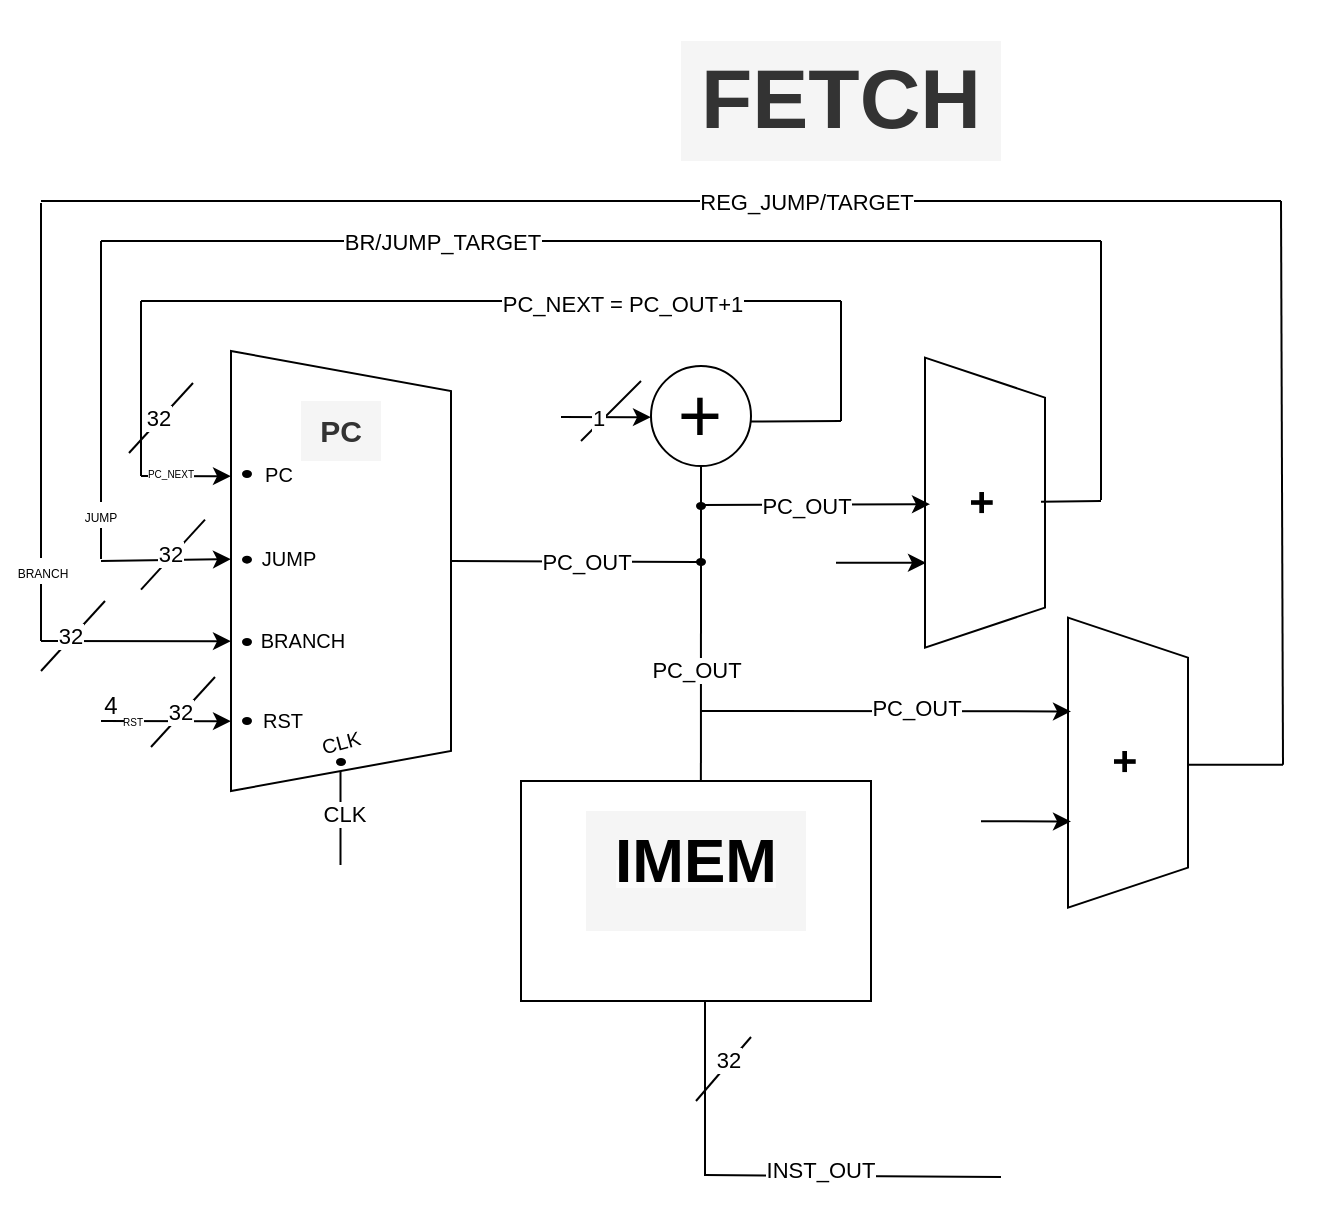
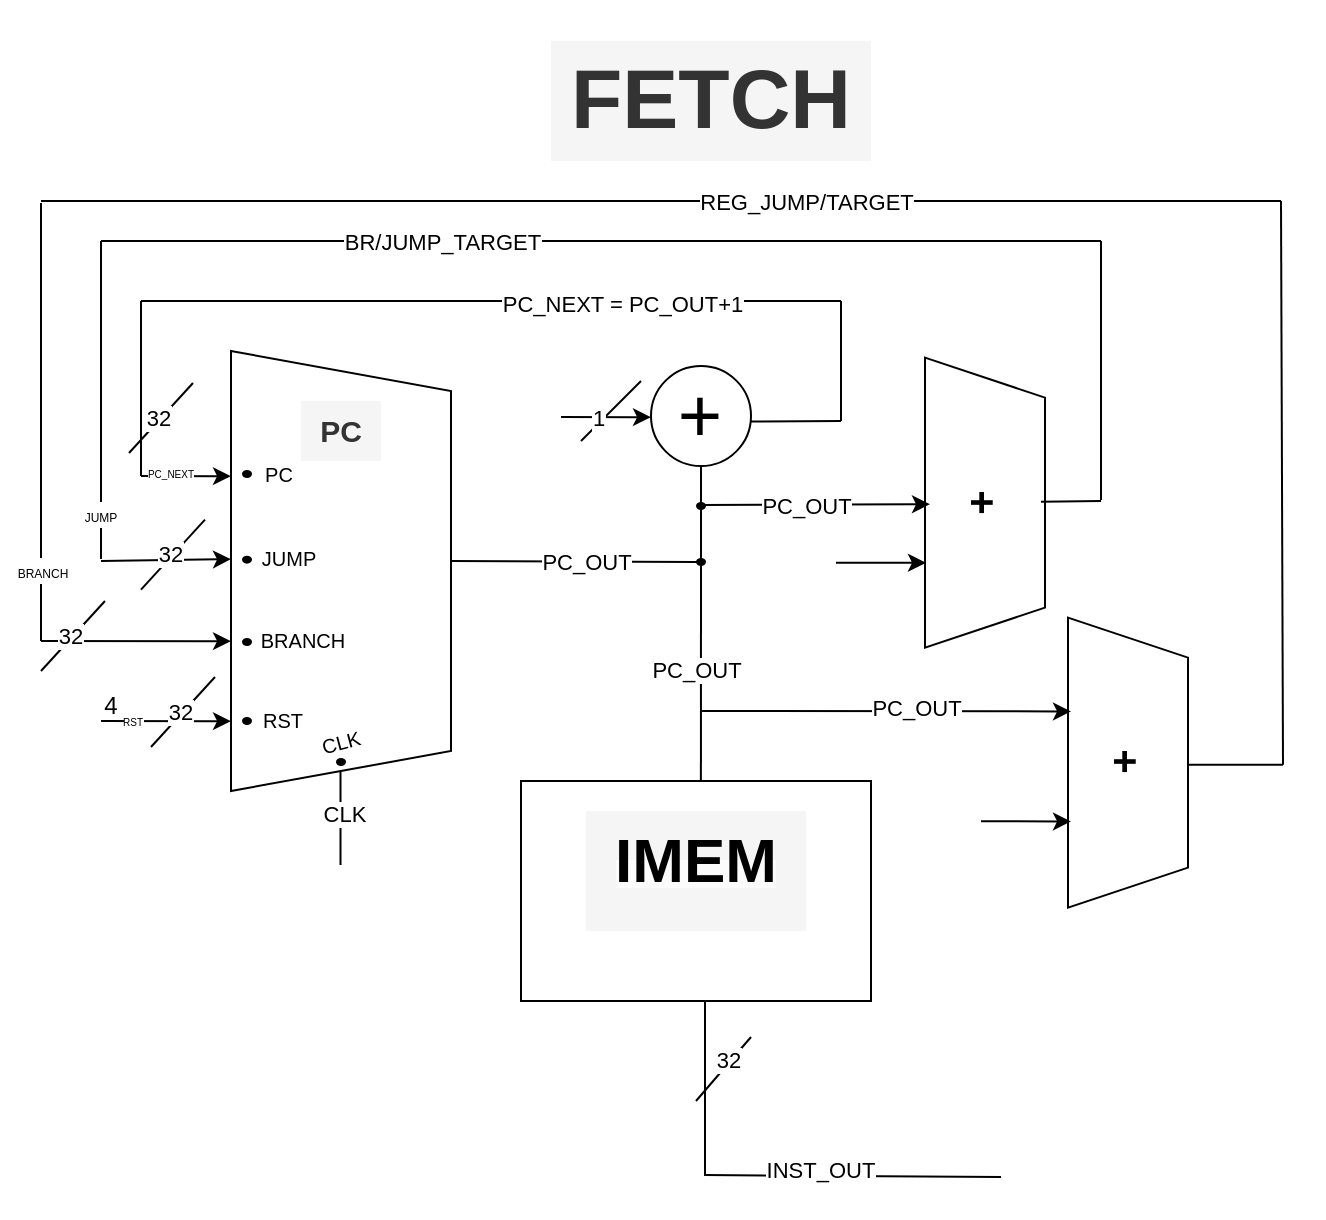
  <mxCell id="0" />
  <mxCell id="1" parent="0" />
- <mxCell id="2" value="&lt;b&gt;&lt;font style=&quot;font-size: 42px;&quot;&gt;FETCH&lt;/font&gt;&lt;/b&gt;" style="text;html=1;align=center;verticalAlign=middle;resizable=0;points=[];autosize=1;strokeColor=none;fillColor=#f5f5f5;fontColor=#333333;" vertex="1" parent="1"><mxGeometry x="340" y="20" width="160" height="60" as="geometry" /></mxCell>
+ <mxCell id="2" value="&lt;b&gt;&lt;font style=&quot;font-size: 42px;&quot;&gt;FETCH&lt;/font&gt;&lt;/b&gt;" style="text;html=1;align=center;verticalAlign=middle;resizable=0;points=[];autosize=1;strokeColor=none;fillColor=#f5f5f5;fontColor=#333333;" vertex="1" parent="1"><mxGeometry x="275" y="20" width="160" height="60" as="geometry" /></mxCell>
  <mxCell id="3" value="" style="group" vertex="1" connectable="0" parent="1"><mxGeometry x="20" y="100" width="621" height="488" as="geometry" /></mxCell>
  <mxCell id="4" value="" style="shape=trapezoid;perimeter=trapezoidPerimeter;whiteSpace=wrap;html=1;fixedSize=1;rotation=90;" vertex="1" parent="3"><mxGeometry x="40" y="130" width="220" height="110" as="geometry" /></mxCell>
  <mxCell id="5" value="&lt;b style=&quot;font-size: 15px;&quot;&gt;&lt;font style=&quot;font-size: 15px;&quot;&gt;PC&lt;/font&gt;&lt;/b&gt;" style="text;html=1;align=center;verticalAlign=middle;resizable=0;points=[];autosize=1;strokeColor=none;fillColor=#f5f5f5;fontColor=#333333;fontSize=15;" vertex="1" parent="3"><mxGeometry x="130" y="100" width="40" height="30" as="geometry" /></mxCell>
  <mxCell id="6" value="" style="rounded=0;whiteSpace=wrap;html=1;" vertex="1" parent="3"><mxGeometry x="240" y="290" width="175" height="110" as="geometry" /></mxCell>
  <mxCell id="7" value="&lt;b style=&quot;forced-color-adjust: none; color: rgb(0, 0, 0); font-family: Helvetica; font-size: 12px; font-style: normal; font-variant-ligatures: normal; font-variant-caps: normal; letter-spacing: normal; orphans: 2; text-indent: 0px; text-transform: none; widows: 2; word-spacing: 0px; -webkit-text-stroke-width: 0px; white-space: normal; background-color: rgb(251, 251, 251); text-decoration-thickness: initial; text-decoration-style: initial; text-decoration-color: initial;&quot;&gt;&lt;font style=&quot;forced-color-adjust: none; font-size: 31px;&quot;&gt;IMEM&lt;/font&gt;&lt;/b&gt;" style="text;whiteSpace=wrap;html=1;fillColor=#f5f5f5;fontColor=#333333;strokeColor=none;align=center;" vertex="1" parent="3"><mxGeometry x="272.5" y="305" width="110" height="60" as="geometry" /></mxCell>
  <mxCell id="8" value="&lt;font size=&quot;1&quot; style=&quot;&quot;&gt;&lt;b style=&quot;font-size: 21px;&quot;&gt;+&lt;/b&gt;&lt;/font&gt;" style="shape=trapezoid;perimeter=trapezoidPerimeter;whiteSpace=wrap;html=1;fixedSize=1;rotation=90;" vertex="1" parent="3"><mxGeometry x="399.5" y="120.82" width="145" height="60" as="geometry" /></mxCell>
  <mxCell id="9" value="&lt;b style=&quot;font-size: 21px;&quot;&gt;+&lt;/b&gt;" style="shape=trapezoid;perimeter=trapezoidPerimeter;whiteSpace=wrap;html=1;fixedSize=1;rotation=90;" vertex="1" parent="3"><mxGeometry x="471" y="250.82" width="145" height="60" as="geometry" /></mxCell>
  <mxCell id="10" value="" style="endArrow=none;html=1;rounded=0;" edge="1" parent="3" source="14"><mxGeometry width="50" height="50" relative="1" as="geometry"><mxPoint x="205" y="180" as="sourcePoint" /><mxPoint x="330" y="180" as="targetPoint" /></mxGeometry></mxCell>
  <mxCell id="11" value="" style="endArrow=none;html=1;rounded=0;" edge="1" parent="3" source="16"><mxGeometry width="50" height="50" relative="1" as="geometry"><mxPoint x="330" y="180" as="sourcePoint" /><mxPoint x="329.71" y="100" as="targetPoint" /></mxGeometry></mxCell>
  <mxCell id="12" value="" style="endArrow=none;html=1;rounded=0;" edge="1" parent="3" target="14"><mxGeometry width="50" height="50" relative="1" as="geometry"><mxPoint x="205" y="180" as="sourcePoint" /><mxPoint x="330" y="180" as="targetPoint" /></mxGeometry></mxCell>
  <mxCell id="13" value="PC_OUT" style="edgeLabel;html=1;align=center;verticalAlign=middle;resizable=0;points=[];" vertex="1" connectable="0" parent="12"><mxGeometry x="0.104" relative="1" as="geometry"><mxPoint as="offset" /></mxGeometry></mxCell>
  <mxCell id="14" value="" style="ellipse;whiteSpace=wrap;html=1;fillColor=#000000;" vertex="1" parent="3"><mxGeometry x="328" y="179" width="4" height="3" as="geometry" /></mxCell>
  <mxCell id="15" value="" style="endArrow=none;html=1;rounded=0;" edge="1" parent="3" target="16"><mxGeometry width="50" height="50" relative="1" as="geometry"><mxPoint x="330" y="180" as="sourcePoint" /><mxPoint x="329.71" y="100" as="targetPoint" /></mxGeometry></mxCell>
  <mxCell id="16" value="&lt;font style=&quot;font-size: 38px;&quot;&gt;+&lt;/font&gt;" style="ellipse;whiteSpace=wrap;html=1;aspect=fixed;" vertex="1" parent="3"><mxGeometry x="305" y="82.5" width="50" height="50" as="geometry" /></mxCell>
  <mxCell id="17" value="" style="endArrow=classic;html=1;rounded=0;" edge="1" parent="3"><mxGeometry width="50" height="50" relative="1" as="geometry"><mxPoint x="260" y="108" as="sourcePoint" /><mxPoint x="305" y="108.08" as="targetPoint" /></mxGeometry></mxCell>
  <mxCell id="18" value="" style="endArrow=none;html=1;rounded=0;" edge="1" parent="3"><mxGeometry width="50" height="50" relative="1" as="geometry"><mxPoint x="270" y="120" as="sourcePoint" /><mxPoint x="300" y="90" as="targetPoint" /></mxGeometry></mxCell>
  <mxCell id="19" value="1" style="edgeLabel;html=1;align=center;verticalAlign=middle;resizable=0;points=[];" vertex="1" connectable="0" parent="18"><mxGeometry x="0.43" y="-1" relative="1" as="geometry"><mxPoint x="-13" y="9" as="offset" /></mxGeometry></mxCell>
  <mxCell id="20" value="" style="endArrow=none;html=1;rounded=0;" edge="1" parent="3"><mxGeometry width="50" height="50" relative="1" as="geometry"><mxPoint x="50" y="137.5" as="sourcePoint" /><mxPoint x="50" y="50" as="targetPoint" /></mxGeometry></mxCell>
  <mxCell id="21" value="" style="endArrow=none;html=1;rounded=0;" edge="1" parent="3"><mxGeometry width="50" height="50" relative="1" as="geometry"><mxPoint x="400" y="110" as="sourcePoint" /><mxPoint x="400" y="50" as="targetPoint" /></mxGeometry></mxCell>
  <mxCell id="22" value="" style="endArrow=none;html=1;rounded=0;" edge="1" parent="3"><mxGeometry width="50" height="50" relative="1" as="geometry"><mxPoint x="50" y="50" as="sourcePoint" /><mxPoint x="400" y="50" as="targetPoint" /></mxGeometry></mxCell>
  <mxCell id="23" value="PC_NEXT = PC_OUT+1" style="edgeLabel;html=1;align=center;verticalAlign=middle;resizable=0;points=[];" vertex="1" connectable="0" parent="22"><mxGeometry x="0.712" y="-1" relative="1" as="geometry"><mxPoint x="-60" as="offset" /></mxGeometry></mxCell>
  <mxCell id="24" value="" style="endArrow=none;html=1;rounded=0;" edge="1" parent="3"><mxGeometry width="50" height="50" relative="1" as="geometry"><mxPoint x="355" y="110.26" as="sourcePoint" /><mxPoint x="400" y="110" as="targetPoint" /></mxGeometry></mxCell>
  <mxCell id="25" value="" style="endArrow=classic;html=1;rounded=0;" edge="1" parent="3"><mxGeometry width="50" height="50" relative="1" as="geometry"><mxPoint x="50" y="137.5" as="sourcePoint" /><mxPoint x="95" y="137.58" as="targetPoint" /></mxGeometry></mxCell>
  <mxCell id="26" value="&lt;font style=&quot;font-size: 5px;&quot;&gt;PC_NEXT&lt;/font&gt;" style="edgeLabel;html=1;align=center;verticalAlign=middle;resizable=0;points=[];" vertex="1" connectable="0" parent="25"><mxGeometry x="-0.318" relative="1" as="geometry"><mxPoint y="-3" as="offset" /></mxGeometry></mxCell>
  <mxCell id="27" value="" style="endArrow=classic;html=1;rounded=0;" edge="1" parent="3"><mxGeometry width="50" height="50" relative="1" as="geometry"><mxPoint x="30" y="180" as="sourcePoint" /><mxPoint x="95" y="179.08" as="targetPoint" /></mxGeometry></mxCell>
  <mxCell id="28" value="" style="endArrow=classic;html=1;rounded=0;" edge="1" parent="3"><mxGeometry width="50" height="50" relative="1" as="geometry"><mxPoint y="220" as="sourcePoint" /><mxPoint x="95" y="220.08" as="targetPoint" /></mxGeometry></mxCell>
  <mxCell id="29" value="" style="endArrow=classic;html=1;rounded=0;" edge="1" parent="3"><mxGeometry width="50" height="50" relative="1" as="geometry"><mxPoint x="30" y="260" as="sourcePoint" /><mxPoint x="95" y="260.08" as="targetPoint" /></mxGeometry></mxCell>
  <mxCell id="30" value="&lt;font style=&quot;font-size: 5px;&quot;&gt;RST&lt;/font&gt;" style="edgeLabel;html=1;align=center;verticalAlign=middle;resizable=0;points=[];" vertex="1" connectable="0" parent="29"><mxGeometry x="-0.385" y="-1" relative="1" as="geometry"><mxPoint x="-4" y="-3" as="offset" /></mxGeometry></mxCell>
  <mxCell id="31" value="" style="endArrow=none;html=1;rounded=0;" edge="1" parent="3"><mxGeometry width="50" height="50" relative="1" as="geometry"><mxPoint x="30" y="179" as="sourcePoint" /><mxPoint x="30" y="20" as="targetPoint" /></mxGeometry></mxCell>
  <mxCell id="32" value="&lt;font style=&quot;font-size: 6px;&quot;&gt;JUMP&lt;/font&gt;" style="edgeLabel;html=1;align=center;verticalAlign=middle;resizable=0;points=[];" vertex="1" connectable="0" parent="31"><mxGeometry x="-0.709" y="1" relative="1" as="geometry"><mxPoint as="offset" /></mxGeometry></mxCell>
  <mxCell id="33" value="" style="endArrow=none;html=1;rounded=0;" edge="1" parent="3"><mxGeometry width="50" height="50" relative="1" as="geometry"><mxPoint x="30" y="20" as="sourcePoint" /><mxPoint x="530" y="20" as="targetPoint" /></mxGeometry></mxCell>
  <mxCell id="34" value="BR/JUMP_TARGET" style="edgeLabel;html=1;align=center;verticalAlign=middle;resizable=0;points=[];" vertex="1" connectable="0" parent="33"><mxGeometry x="-0.285" y="-5" relative="1" as="geometry"><mxPoint x="-9" y="-5" as="offset" /></mxGeometry></mxCell>
  <mxCell id="35" value="" style="endArrow=none;html=1;rounded=0;" edge="1" parent="3"><mxGeometry width="50" height="50" relative="1" as="geometry"><mxPoint x="530" y="149.5" as="sourcePoint" /><mxPoint x="530" y="20" as="targetPoint" /></mxGeometry></mxCell>
  <mxCell id="36" value="" style="endArrow=none;html=1;rounded=0;" edge="1" parent="3"><mxGeometry width="50" height="50" relative="1" as="geometry"><mxPoint x="500" y="150.4" as="sourcePoint" /><mxPoint x="530" y="150" as="targetPoint" /></mxGeometry></mxCell>
  <mxCell id="37" value="" style="endArrow=classic;html=1;rounded=0;" edge="1" parent="3"><mxGeometry width="50" height="50" relative="1" as="geometry"><mxPoint x="330" y="152" as="sourcePoint" /><mxPoint x="444.5" y="151.58" as="targetPoint" /></mxGeometry></mxCell>
  <mxCell id="38" value="PC_OUT" style="edgeLabel;html=1;align=center;verticalAlign=middle;resizable=0;points=[];" vertex="1" connectable="0" parent="37"><mxGeometry x="0.199" y="-2" relative="1" as="geometry"><mxPoint x="-17" y="-1" as="offset" /></mxGeometry></mxCell>
  <mxCell id="39" value="" style="endArrow=classic;html=1;rounded=0;" edge="1" parent="3"><mxGeometry width="50" height="50" relative="1" as="geometry"><mxPoint x="397.5" y="180.82" as="sourcePoint" /><mxPoint x="442.5" y="180.9" as="targetPoint" /></mxGeometry></mxCell>
  <mxCell id="40" value="" style="endArrow=classic;html=1;rounded=0;" edge="1" parent="3"><mxGeometry width="50" height="50" relative="1" as="geometry"><mxPoint x="330" y="255" as="sourcePoint" /><mxPoint x="515" y="255.21" as="targetPoint" /></mxGeometry></mxCell>
  <mxCell id="41" value="PC_OUT" style="edgeLabel;html=1;align=center;verticalAlign=middle;resizable=0;points=[];" vertex="1" connectable="0" parent="40"><mxGeometry x="0.164" y="-3" relative="1" as="geometry"><mxPoint y="-5" as="offset" /></mxGeometry></mxCell>
  <mxCell id="42" value="" style="endArrow=classic;html=1;rounded=0;" edge="1" parent="3"><mxGeometry width="50" height="50" relative="1" as="geometry"><mxPoint x="470" y="310.13" as="sourcePoint" /><mxPoint x="515" y="310.21" as="targetPoint" /></mxGeometry></mxCell>
  <mxCell id="43" value="" style="endArrow=none;html=1;rounded=0;" edge="1" parent="3"><mxGeometry width="50" height="50" relative="1" as="geometry"><mxPoint x="574" y="281.82" as="sourcePoint" /><mxPoint x="621" y="281.82" as="targetPoint" /></mxGeometry></mxCell>
  <mxCell id="44" value="" style="endArrow=none;html=1;rounded=0;" edge="1" parent="3"><mxGeometry width="50" height="50" relative="1" as="geometry"><mxPoint x="621" y="281.82" as="sourcePoint" /><mxPoint x="620" as="targetPoint" /></mxGeometry></mxCell>
  <mxCell id="45" value="" style="endArrow=none;html=1;rounded=0;" edge="1" parent="3"><mxGeometry width="50" height="50" relative="1" as="geometry"><mxPoint as="sourcePoint" /><mxPoint x="620" as="targetPoint" /></mxGeometry></mxCell>
  <mxCell id="46" value="REG_JUMP/TARGET" style="edgeLabel;html=1;align=center;verticalAlign=middle;resizable=0;points=[];" vertex="1" connectable="0" parent="45"><mxGeometry x="0.067" relative="1" as="geometry"><mxPoint x="52" as="offset" /></mxGeometry></mxCell>
  <mxCell id="47" value="" style="endArrow=none;html=1;rounded=0;" edge="1" parent="3"><mxGeometry width="50" height="50" relative="1" as="geometry"><mxPoint y="220" as="sourcePoint" /><mxPoint y="1" as="targetPoint" /></mxGeometry></mxCell>
  <mxCell id="48" value="&lt;font style=&quot;font-size: 6px;&quot;&gt;BRANCH&lt;/font&gt;" style="edgeLabel;html=1;align=center;verticalAlign=middle;resizable=0;points=[];" vertex="1" connectable="0" parent="47"><mxGeometry x="-0.695" relative="1" as="geometry"><mxPoint y="-3" as="offset" /></mxGeometry></mxCell>
  <mxCell id="49" value="" style="endArrow=none;html=1;rounded=0;" edge="1" parent="3"><mxGeometry width="50" height="50" relative="1" as="geometry"><mxPoint x="55" y="273" as="sourcePoint" /><mxPoint x="87" y="238" as="targetPoint" /><Array as="points"><mxPoint x="55" y="273" /></Array></mxGeometry></mxCell>
  <mxCell id="50" value="32" style="edgeLabel;html=1;align=center;verticalAlign=middle;resizable=0;points=[];" vertex="1" connectable="0" parent="49"><mxGeometry x="0.248" y="-1" relative="1" as="geometry"><mxPoint x="-6" y="4" as="offset" /></mxGeometry></mxCell>
  <mxCell id="51" value="" style="endArrow=none;html=1;rounded=0;exitX=0.514;exitY=0;exitDx=0;exitDy=0;exitPerimeter=0;" edge="1" parent="3" source="6"><mxGeometry width="50" height="50" relative="1" as="geometry"><mxPoint x="330" y="280" as="sourcePoint" /><mxPoint x="330" y="182" as="targetPoint" /></mxGeometry></mxCell>
  <mxCell id="52" value="PC_OUT" style="edgeLabel;html=1;align=center;verticalAlign=middle;resizable=0;points=[];" vertex="1" connectable="0" parent="51"><mxGeometry x="0.014" y="2" relative="1" as="geometry"><mxPoint as="offset" /></mxGeometry></mxCell>
  <mxCell id="53" value="" style="endArrow=none;html=1;rounded=0;" edge="1" parent="3"><mxGeometry width="50" height="50" relative="1" as="geometry"><mxPoint x="149.75" y="332" as="sourcePoint" /><mxPoint x="149.75" y="285" as="targetPoint" /></mxGeometry></mxCell>
  <mxCell id="54" value="CLK" style="edgeLabel;html=1;align=center;verticalAlign=middle;resizable=0;points=[];" vertex="1" connectable="0" parent="53"><mxGeometry x="0.09" y="-2" relative="1" as="geometry"><mxPoint as="offset" /></mxGeometry></mxCell>
  <mxCell id="55" value="" style="endArrow=none;html=1;rounded=0;" edge="1" parent="3"><mxGeometry width="50" height="50" relative="1" as="geometry"><mxPoint x="332" y="487" as="sourcePoint" /><mxPoint x="480" y="488" as="targetPoint" /></mxGeometry></mxCell>
  <mxCell id="56" value="INST_OUT" style="edgeLabel;html=1;align=center;verticalAlign=middle;resizable=0;points=[];" vertex="1" connectable="0" parent="55"><mxGeometry x="0.689" y="-4" relative="1" as="geometry"><mxPoint x="-67" y="-7" as="offset" /></mxGeometry></mxCell>
  <mxCell id="57" value="" style="endArrow=none;html=1;rounded=0;" edge="1" parent="3"><mxGeometry width="50" height="50" relative="1" as="geometry"><mxPoint x="332" y="487.5" as="sourcePoint" /><mxPoint x="332" y="400" as="targetPoint" /></mxGeometry></mxCell>
  <mxCell id="58" value="" style="endArrow=none;html=1;rounded=0;" edge="1" parent="3"><mxGeometry width="50" height="50" relative="1" as="geometry"><mxPoint x="327.5" y="450" as="sourcePoint" /><mxPoint x="355" y="418" as="targetPoint" /><Array as="points"><mxPoint x="327.5" y="450" /></Array></mxGeometry></mxCell>
  <mxCell id="59" value="32" style="edgeLabel;html=1;align=center;verticalAlign=middle;resizable=0;points=[];" vertex="1" connectable="0" parent="58"><mxGeometry x="0.216" y="1" relative="1" as="geometry"><mxPoint as="offset" /></mxGeometry></mxCell>
  <mxCell id="60" value="&lt;font style=&quot;font-size: 10px;&quot;&gt;RST&lt;/font&gt;" style="text;html=1;align=center;verticalAlign=middle;resizable=0;points=[];autosize=1;strokeColor=none;fillColor=none;" vertex="1" parent="3"><mxGeometry x="101" y="245" width="40" height="30" as="geometry" /></mxCell>
  <mxCell id="61" value="" style="ellipse;whiteSpace=wrap;html=1;fillColor=#000000;" vertex="1" parent="3"><mxGeometry x="101" y="258.5" width="4" height="3" as="geometry" /></mxCell>
  <mxCell id="62" value="" style="ellipse;whiteSpace=wrap;html=1;fillColor=#000000;" vertex="1" parent="3"><mxGeometry x="101" y="219" width="4" height="3" as="geometry" /></mxCell>
  <mxCell id="63" value="" style="ellipse;whiteSpace=wrap;html=1;fillColor=#000000;" vertex="1" parent="3"><mxGeometry x="101" y="177.82" width="4" height="3" as="geometry" /></mxCell>
  <mxCell id="64" value="" style="ellipse;whiteSpace=wrap;html=1;fillColor=#000000;" vertex="1" parent="3"><mxGeometry x="101" y="135" width="4" height="3" as="geometry" /></mxCell>
  <mxCell id="65" value="&lt;font style=&quot;font-size: 10px;&quot;&gt;BRANCH&lt;/font&gt;" style="text;html=1;align=center;verticalAlign=middle;resizable=0;points=[];autosize=1;strokeColor=none;fillColor=none;" vertex="1" parent="3"><mxGeometry x="96" y="205" width="70" height="30" as="geometry" /></mxCell>
  <mxCell id="66" value="&lt;font style=&quot;font-size: 10px;&quot;&gt;JUMP&lt;/font&gt;" style="text;html=1;align=center;verticalAlign=middle;resizable=0;points=[];autosize=1;strokeColor=none;fillColor=none;" vertex="1" parent="3"><mxGeometry x="99" y="164.32" width="50" height="30" as="geometry" /></mxCell>
  <mxCell id="67" value="&lt;font style=&quot;font-size: 10px;&quot;&gt;PC&lt;/font&gt;" style="text;html=1;align=center;verticalAlign=middle;resizable=0;points=[];autosize=1;strokeColor=none;fillColor=none;" vertex="1" parent="3"><mxGeometry x="99" y="121.5" width="40" height="30" as="geometry" /></mxCell>
  <mxCell id="68" value="&lt;font style=&quot;font-size: 10px;&quot;&gt;CLK&lt;/font&gt;" style="text;html=1;align=center;verticalAlign=middle;resizable=0;points=[];autosize=1;strokeColor=none;fillColor=none;rotation=-15;" vertex="1" parent="3"><mxGeometry x="130" y="256" width="40" height="30" as="geometry" /></mxCell>
  <mxCell id="69" value="" style="ellipse;whiteSpace=wrap;html=1;fillColor=#000000;" vertex="1" parent="3"><mxGeometry x="148" y="279" width="4" height="3" as="geometry" /></mxCell>
  <mxCell id="70" value="4" style="text;html=1;align=center;verticalAlign=middle;resizable=0;points=[];autosize=1;strokeColor=none;fillColor=none;" vertex="1" parent="3"><mxGeometry x="20" y="237.5" width="30" height="30" as="geometry" /></mxCell>
  <mxCell id="71" value="" style="ellipse;whiteSpace=wrap;html=1;fillColor=#000000;" vertex="1" parent="3"><mxGeometry x="328" y="151" width="4" height="3" as="geometry" /></mxCell>
  <mxCell id="72" value="" style="endArrow=none;html=1;rounded=0;" edge="1" parent="3"><mxGeometry width="50" height="50" relative="1" as="geometry"><mxPoint y="235" as="sourcePoint" /><mxPoint x="32" y="200" as="targetPoint" /><Array as="points"><mxPoint y="235" /></Array></mxGeometry></mxCell>
  <mxCell id="73" value="32" style="edgeLabel;html=1;align=center;verticalAlign=middle;resizable=0;points=[];" vertex="1" connectable="0" parent="72"><mxGeometry x="0.248" y="-1" relative="1" as="geometry"><mxPoint x="-6" y="4" as="offset" /></mxGeometry></mxCell>
  <mxCell id="74" value="" style="endArrow=none;html=1;rounded=0;" edge="1" parent="3"><mxGeometry width="50" height="50" relative="1" as="geometry"><mxPoint x="50" y="194.32" as="sourcePoint" /><mxPoint x="82" y="159.32" as="targetPoint" /><Array as="points"><mxPoint x="50" y="194.32" /></Array></mxGeometry></mxCell>
  <mxCell id="75" value="32" style="edgeLabel;html=1;align=center;verticalAlign=middle;resizable=0;points=[];" vertex="1" connectable="0" parent="74"><mxGeometry x="0.248" y="-1" relative="1" as="geometry"><mxPoint x="-6" y="4" as="offset" /></mxGeometry></mxCell>
  <mxCell id="76" value="" style="endArrow=none;html=1;rounded=0;" edge="1" parent="3"><mxGeometry width="50" height="50" relative="1" as="geometry"><mxPoint x="44" y="126" as="sourcePoint" /><mxPoint x="76" y="91" as="targetPoint" /><Array as="points"><mxPoint x="44" y="126" /></Array></mxGeometry></mxCell>
  <mxCell id="77" value="32" style="edgeLabel;html=1;align=center;verticalAlign=middle;resizable=0;points=[];" vertex="1" connectable="0" parent="76"><mxGeometry x="0.248" y="-1" relative="1" as="geometry"><mxPoint x="-6" y="4" as="offset" /></mxGeometry></mxCell>
